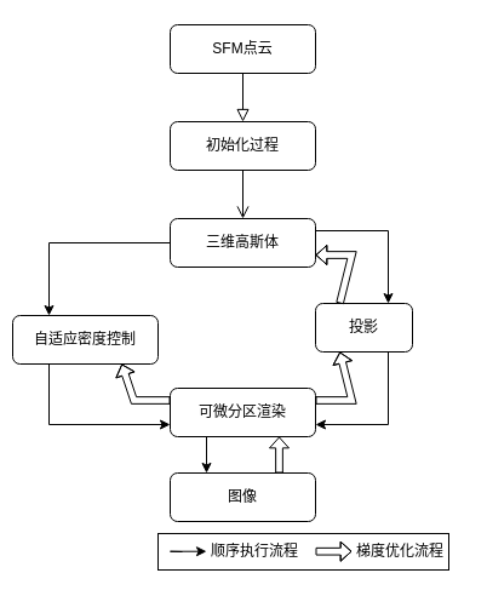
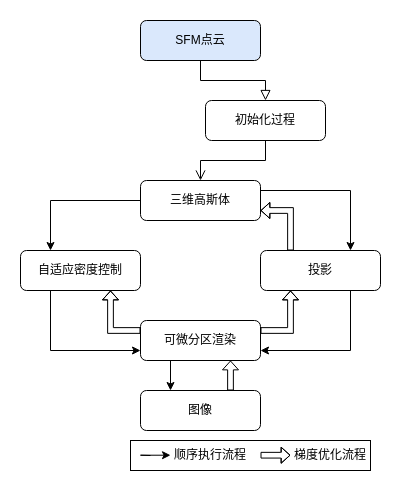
  <mxCell id="0" />
  <mxCell id="1" parent="0" />
  <mxCell id="2" value="" style="rounded=0;html=1;jettySize=auto;orthogonalLoop=1;fontSize=11;endArrow=block;endFill=0;endSize=8;strokeWidth=1;shadow=0;labelBackgroundColor=none;edgeStyle=orthogonalEdgeStyle;entryX=0.5;entryY=0;entryDx=0;entryDy=0;" parent="1" source="3" target="4" edge="1"><mxGeometry relative="1" as="geometry"><mxPoint x="200" y="110" as="targetPoint" /></mxGeometry></mxCell>
- <mxCell id="3" value="SFM点云" style="rounded=1;whiteSpace=wrap;html=1;fontSize=12;glass=0;strokeWidth=1;shadow=0;" parent="1" vertex="1"><mxGeometry x="140" y="20" width="120" height="40" as="geometry" /></mxCell>
- <mxCell id="4" value="初始化过程" style="rounded=1;whiteSpace=wrap;html=1;fontSize=12;glass=0;strokeWidth=1;shadow=0;" parent="1" vertex="1"><mxGeometry x="140" y="100" width="120" height="40" as="geometry" /></mxCell>
+ <mxCell id="3" value="SFM点云" style="rounded=1;whiteSpace=wrap;html=1;fontSize=12;glass=0;strokeWidth=1;shadow=0;fillColor=#dae8fc;" parent="1" vertex="1"><mxGeometry x="140" y="20" width="120" height="40" as="geometry" /></mxCell>
+ <mxCell id="4" value="初始化过程" style="rounded=1;whiteSpace=wrap;html=1;fontSize=12;glass=0;strokeWidth=1;shadow=0;" parent="1" vertex="1"><mxGeometry x="205" y="100" width="120" height="40" as="geometry" /></mxCell>
  <mxCell id="5" style="edgeStyle=orthogonalEdgeStyle;rounded=0;orthogonalLoop=1;jettySize=auto;html=1;exitX=1;exitY=0.25;exitDx=0;exitDy=0;entryX=0.75;entryY=0;entryDx=0;entryDy=0;" edge="1" parent="1" source="7" target="12"><mxGeometry relative="1" as="geometry" /></mxCell>
  <mxCell id="6" style="edgeStyle=orthogonalEdgeStyle;rounded=0;orthogonalLoop=1;jettySize=auto;html=1;exitX=0;exitY=0.5;exitDx=0;exitDy=0;entryX=0.25;entryY=0;entryDx=0;entryDy=0;" edge="1" parent="1" source="7" target="10"><mxGeometry relative="1" as="geometry" /></mxCell>
  <mxCell id="7" value="三维高斯体" style="rounded=1;whiteSpace=wrap;html=1;fontSize=12;glass=0;strokeWidth=1;shadow=0;" parent="1" vertex="1"><mxGeometry x="140" y="180" width="120" height="40" as="geometry" /></mxCell>
  <mxCell id="8" value="" style="rounded=0;html=1;jettySize=auto;orthogonalLoop=1;fontSize=11;endArrow=open;endFill=0;endSize=8;strokeWidth=1;shadow=0;labelBackgroundColor=none;edgeStyle=orthogonalEdgeStyle;entryX=0.5;entryY=0;entryDx=0;entryDy=0;exitX=0.5;exitY=1;exitDx=0;exitDy=0;" edge="1" parent="1" source="4" target="7"><mxGeometry relative="1" as="geometry"><mxPoint x="200" y="150" as="sourcePoint" /><mxPoint x="199.76" y="190" as="targetPoint" /></mxGeometry></mxCell>
  <mxCell id="9" style="edgeStyle=orthogonalEdgeStyle;rounded=0;orthogonalLoop=1;jettySize=auto;html=1;exitX=0.25;exitY=1;exitDx=0;exitDy=0;entryX=0;entryY=0.75;entryDx=0;entryDy=0;" edge="1" parent="1" source="10" target="14"><mxGeometry relative="1" as="geometry" /></mxCell>
- <mxCell id="10" value="自适应密度控制" style="rounded=1;whiteSpace=wrap;html=1;fontSize=12;glass=0;strokeWidth=1;shadow=0;" vertex="1" parent="1"><mxGeometry x="10" y="260" width="120" height="40" as="geometry" /></mxCell>
+ <mxCell id="10" value="自适应密度控制" style="rounded=1;whiteSpace=wrap;html=1;fontSize=12;glass=0;strokeWidth=1;shadow=0;" vertex="1" parent="1"><mxGeometry x="20" y="250" width="120" height="40" as="geometry" /></mxCell>
  <mxCell id="11" style="edgeStyle=orthogonalEdgeStyle;rounded=0;orthogonalLoop=1;jettySize=auto;html=1;exitX=0.75;exitY=1;exitDx=0;exitDy=0;entryX=1;entryY=0.75;entryDx=0;entryDy=0;" edge="1" parent="1" source="12" target="14"><mxGeometry relative="1" as="geometry" /></mxCell>
- <mxCell id="12" value="投影" style="rounded=1;whiteSpace=wrap;html=1;fontSize=12;glass=0;strokeWidth=1;shadow=0;" vertex="1" parent="1"><mxGeometry x="260" y="250" width="80" height="40" as="geometry" /></mxCell>
+ <mxCell id="12" value="投影" style="rounded=1;whiteSpace=wrap;html=1;fontSize=12;glass=0;strokeWidth=1;shadow=0;" vertex="1" parent="1"><mxGeometry x="260" y="250" width="120" height="40" as="geometry" /></mxCell>
  <mxCell id="13" style="edgeStyle=orthogonalEdgeStyle;rounded=0;orthogonalLoop=1;jettySize=auto;html=1;exitX=0.25;exitY=1;exitDx=0;exitDy=0;entryX=0.25;entryY=0;entryDx=0;entryDy=0;" edge="1" parent="1" source="14" target="15"><mxGeometry relative="1" as="geometry"><mxPoint x="200.143" y="390" as="targetPoint" /><Array as="points" /></mxGeometry></mxCell>
  <mxCell id="14" value="可微分区渲染" style="rounded=1;whiteSpace=wrap;html=1;fontSize=12;glass=0;strokeWidth=1;shadow=0;" vertex="1" parent="1"><mxGeometry x="140" y="320" width="120" height="40" as="geometry" /></mxCell>
  <mxCell id="15" value="图像" style="rounded=1;whiteSpace=wrap;html=1;fontSize=12;glass=0;strokeWidth=1;shadow=0;" vertex="1" parent="1"><mxGeometry x="140" y="390" width="120" height="40" as="geometry" /></mxCell>
  <mxCell id="16" value="" style="shape=flexArrow;endArrow=classic;html=1;rounded=0;exitX=0.75;exitY=0;exitDx=0;exitDy=0;endWidth=9.306;endSize=2.617;width=5.714;entryX=0.75;entryY=1;entryDx=0;entryDy=0;" edge="1" parent="1" source="15" target="14"><mxGeometry width="50" height="50" relative="1" as="geometry"><mxPoint x="330" y="425" as="sourcePoint" /><mxPoint x="330" y="395" as="targetPoint" /></mxGeometry></mxCell>
  <mxCell id="17" value="" style="shape=flexArrow;endArrow=classic;html=1;rounded=0;exitX=1;exitY=0.25;exitDx=0;exitDy=0;endWidth=9.306;endSize=2.617;width=5.714;entryX=0.25;entryY=1;entryDx=0;entryDy=0;" edge="1" parent="1" source="14" target="12"><mxGeometry width="50" height="50" relative="1" as="geometry"><mxPoint x="360" y="370" as="sourcePoint" /><mxPoint x="360" y="340" as="targetPoint" /><Array as="points"><mxPoint x="290" y="330" /></Array></mxGeometry></mxCell>
  <mxCell id="18" value="" style="shape=flexArrow;endArrow=classic;html=1;rounded=0;exitX=0;exitY=0.25;exitDx=0;exitDy=0;endWidth=9.306;endSize=2.617;width=5.714;entryX=0.75;entryY=1;entryDx=0;entryDy=0;" edge="1" parent="1" source="14" target="10"><mxGeometry width="50" height="50" relative="1" as="geometry"><mxPoint x="199.71" y="290" as="sourcePoint" /><mxPoint x="199.71" y="260" as="targetPoint" /><Array as="points"><mxPoint x="110" y="330" /></Array></mxGeometry></mxCell>
  <mxCell id="19" value="" style="shape=flexArrow;endArrow=classic;html=1;rounded=0;exitX=0.25;exitY=0;exitDx=0;exitDy=0;endWidth=9.306;endSize=2.617;width=5.714;entryX=1;entryY=0.75;entryDx=0;entryDy=0;" edge="1" parent="1" source="12" target="7"><mxGeometry width="50" height="50" relative="1" as="geometry"><mxPoint x="260" y="420" as="sourcePoint" /><mxPoint x="290" y="210" as="targetPoint" /><Array as="points"><mxPoint x="290" y="210" /></Array></mxGeometry></mxCell>
  <mxCell id="20" value="" style="rounded=0;whiteSpace=wrap;html=1;" vertex="1" parent="1"><mxGeometry x="130" y="440" width="240" height="30" as="geometry" /></mxCell>
  <mxCell id="21" value="" style="endArrow=classic;html=1;rounded=0;" edge="1" parent="1"><mxGeometry width="50" height="50" relative="1" as="geometry"><mxPoint x="150" y="455" as="sourcePoint" /><mxPoint x="170" y="454.71" as="targetPoint" /><Array as="points"><mxPoint x="150" y="454.71" /><mxPoint x="140" y="454.71" /></Array></mxGeometry></mxCell>
  <mxCell id="22" value="顺序执行流程" style="text;html=1;align=center;verticalAlign=middle;whiteSpace=wrap;rounded=0;" vertex="1" parent="1"><mxGeometry x="170" y="440" width="80" height="30" as="geometry" /></mxCell>
  <mxCell id="23" value="" style="shape=flexArrow;endArrow=classic;html=1;rounded=0;endWidth=9.306;endSize=2.617;width=5.714;entryX=0.75;entryY=1;entryDx=0;entryDy=0;" edge="1" parent="1"><mxGeometry width="50" height="50" relative="1" as="geometry"><mxPoint x="260" y="454.71" as="sourcePoint" /><mxPoint x="290" y="454.71" as="targetPoint" /><Array as="points"><mxPoint x="260" y="454.71" /><mxPoint x="280" y="454.71" /></Array></mxGeometry></mxCell>
  <mxCell id="24" value="梯度优化流程" style="text;html=1;align=center;verticalAlign=middle;whiteSpace=wrap;rounded=0;" vertex="1" parent="1"><mxGeometry x="290" y="440" width="80" height="30" as="geometry" /></mxCell>
